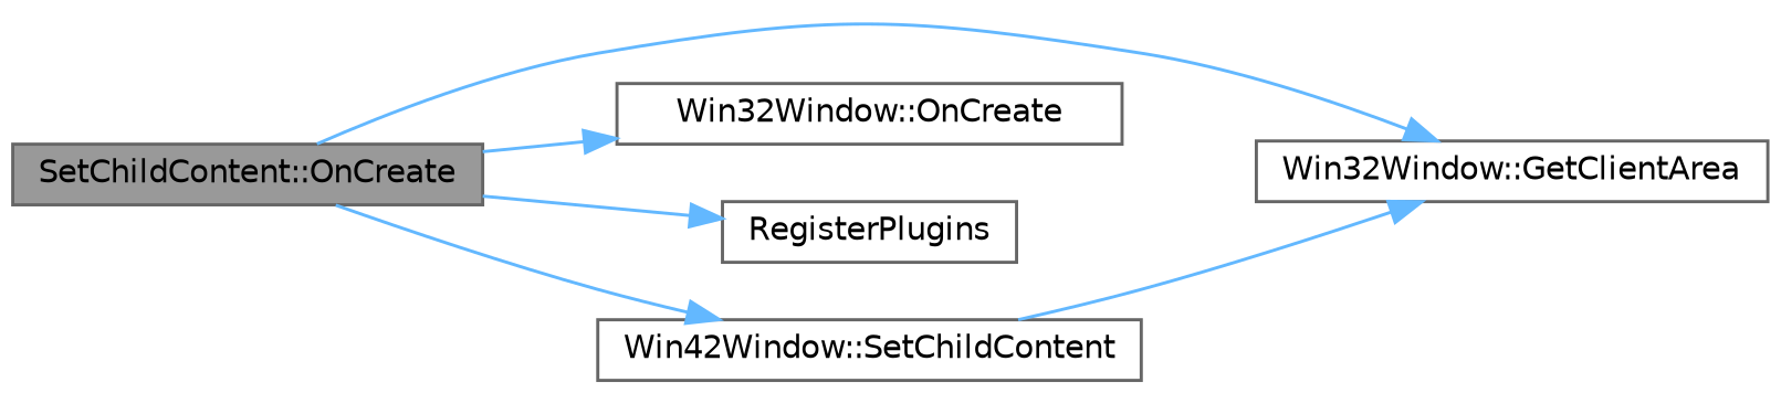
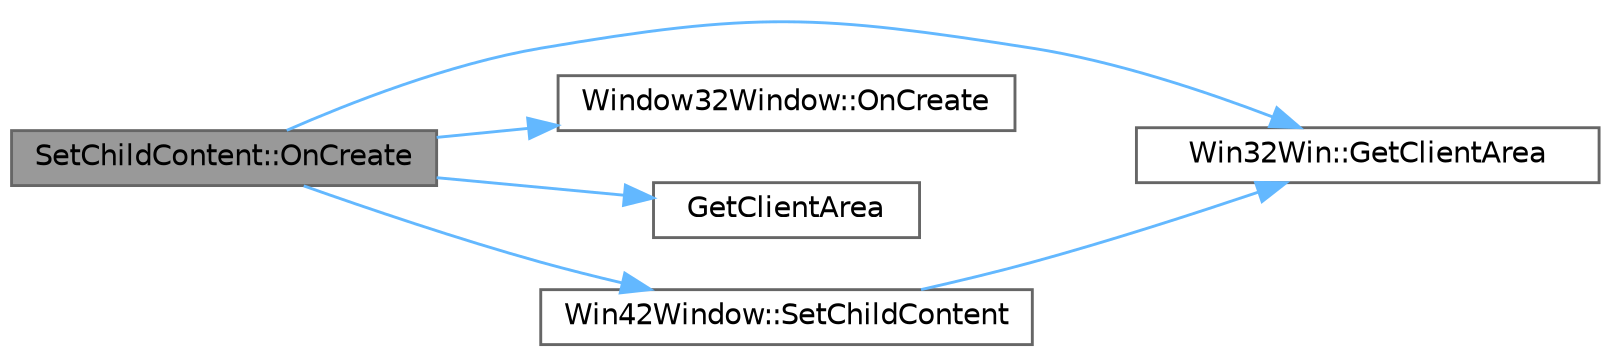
  digraph {
    rankdir=LR
    node [color=grey40 fillcolor=white fontname=Helvetica fontsize=10 shape=box style=filled]
    edge [color=steelblue1 fontname=Helvetica fontsize=10 labelfontname=Helvetica labelfontsize=10 style=solid]
    n1 [color=gray40 fillcolor=grey60 fontcolor=black height=0.2 label="SetChildContent::OnCreate" width=0.4]
-   n2 [height=0.2 label="Win32Window::GetClientArea" width=0.4]
-   n3 [height=0.2 label="Win32Window::OnCreate" width=0.4]
-   n4 [height=0.2 label=RegisterPlugins width=0.4]
+   n2 [height=0.2 label="Win32Win::GetClientArea" width=0.4]
+   n3 [height=0.2 label="Window32Window::OnCreate" width=0.4]
+   n4 [height=0.2 label=GetClientArea width=0.4]
    n5 [height=0.2 label="Win42Window::SetChildContent" width=0.4]
    n1 -> n2
    n1 -> n3
    n1 -> n4
    n1 -> n5
    n5 -> n2
  }
